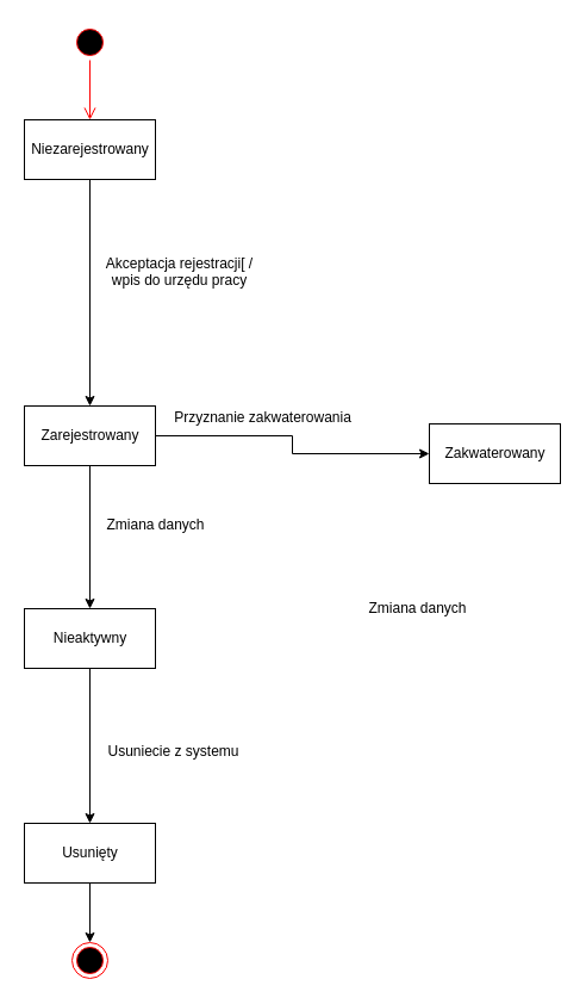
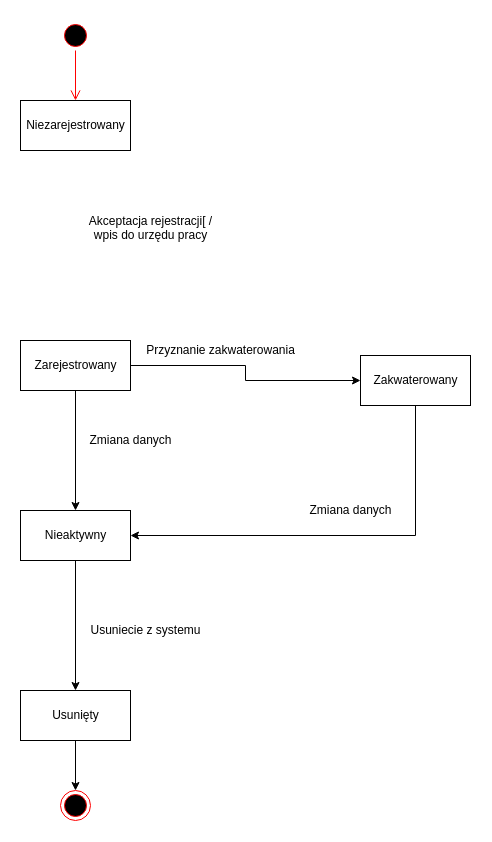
  <mxCell id="0" />
  <mxCell id="1" parent="0" />
  <mxCell id="2" value="" style="ellipse;html=1;shape=startState;fillColor=#000000;strokeColor=#ff0000;" vertex="1" parent="1"><mxGeometry x="60" y="20" width="30" height="30" as="geometry" /></mxCell>
  <mxCell id="3" value="" style="edgeStyle=orthogonalEdgeStyle;html=1;verticalAlign=bottom;endArrow=open;endSize=8;strokeColor=#ff0000;rounded=0;entryX=0.5;entryY=0;entryDx=0;entryDy=0;" edge="1" source="2" parent="1" target="5"><mxGeometry relative="1" as="geometry"><mxPoint x="75" y="90" as="targetPoint" /></mxGeometry></mxCell>
- <mxCell id="4" style="edgeStyle=orthogonalEdgeStyle;rounded=0;orthogonalLoop=1;jettySize=auto;html=1;exitX=0.5;exitY=1;exitDx=0;exitDy=0;" edge="1" parent="1" source="5" target="8"><mxGeometry relative="1" as="geometry" /></mxCell>
  <mxCell id="5" value="Niezarejestrowany" style="html=1;" vertex="1" parent="1"><mxGeometry x="20" y="100" width="110" height="50" as="geometry" /></mxCell>
  <mxCell id="6" style="edgeStyle=orthogonalEdgeStyle;rounded=0;orthogonalLoop=1;jettySize=auto;html=1;exitX=1;exitY=0.5;exitDx=0;exitDy=0;" edge="1" parent="1" source="8" target="10"><mxGeometry relative="1" as="geometry" /></mxCell>
  <mxCell id="7" style="edgeStyle=orthogonalEdgeStyle;rounded=0;orthogonalLoop=1;jettySize=auto;html=1;exitX=0.5;exitY=1;exitDx=0;exitDy=0;" edge="1" parent="1" source="8" target="12"><mxGeometry relative="1" as="geometry" /></mxCell>
  <mxCell id="8" value="Zarejestrowany" style="html=1;" vertex="1" parent="1"><mxGeometry x="20" y="340" width="110" height="50" as="geometry" /></mxCell>
+ <mxCell id="9" style="edgeStyle=orthogonalEdgeStyle;rounded=0;orthogonalLoop=1;jettySize=auto;html=1;exitX=0.5;exitY=1;exitDx=0;exitDy=0;entryX=1;entryY=0.5;entryDx=0;entryDy=0;" edge="1" parent="1" source="10" target="12"><mxGeometry relative="1" as="geometry" /></mxCell>
  <mxCell id="10" value="Zakwaterowany" style="html=1;" vertex="1" parent="1"><mxGeometry x="360" y="355" width="110" height="50" as="geometry" /></mxCell>
  <mxCell id="11" style="edgeStyle=orthogonalEdgeStyle;rounded=0;orthogonalLoop=1;jettySize=auto;html=1;exitX=0.5;exitY=1;exitDx=0;exitDy=0;" edge="1" parent="1" source="12" target="16"><mxGeometry relative="1" as="geometry" /></mxCell>
  <mxCell id="12" value="Nieaktywny" style="html=1;" vertex="1" parent="1"><mxGeometry x="20" y="510" width="110" height="50" as="geometry" /></mxCell>
  <mxCell id="13" value="&lt;div&gt;Akceptacja rejestracji[ /&lt;/div&gt;&lt;div&gt;wpis do urzędu pracy&lt;/div&gt;&lt;div&gt;&lt;br&gt;&lt;/div&gt;" style="text;html=1;align=center;verticalAlign=middle;resizable=0;points=[];autosize=1;strokeColor=none;fillColor=none;" vertex="1" parent="1"><mxGeometry x="80" y="210" width="140" height="50" as="geometry" /></mxCell>
  <mxCell id="14" value="Przyznanie zakwaterowania" style="text;html=1;align=center;verticalAlign=middle;resizable=0;points=[];autosize=1;strokeColor=none;fillColor=none;" vertex="1" parent="1"><mxGeometry x="140" y="340" width="160" height="20" as="geometry" /></mxCell>
  <mxCell id="15" style="edgeStyle=orthogonalEdgeStyle;rounded=0;orthogonalLoop=1;jettySize=auto;html=1;exitX=0.5;exitY=1;exitDx=0;exitDy=0;" edge="1" parent="1" source="16" target="17"><mxGeometry relative="1" as="geometry" /></mxCell>
  <mxCell id="16" value="Usunięty" style="html=1;" vertex="1" parent="1"><mxGeometry x="20" y="690" width="110" height="50" as="geometry" /></mxCell>
  <mxCell id="17" value="" style="ellipse;html=1;shape=endState;fillColor=#000000;strokeColor=#ff0000;" vertex="1" parent="1"><mxGeometry x="60" y="790" width="30" height="30" as="geometry" /></mxCell>
  <mxCell id="18" value="Usuniecie z systemu" style="text;html=1;align=center;verticalAlign=middle;resizable=0;points=[];autosize=1;strokeColor=none;fillColor=none;" vertex="1" parent="1"><mxGeometry x="80" y="620" width="130" height="20" as="geometry" /></mxCell>
  <mxCell id="19" value="Zmiana danych" style="text;html=1;align=center;verticalAlign=middle;resizable=0;points=[];autosize=1;strokeColor=none;fillColor=none;" vertex="1" parent="1"><mxGeometry x="80" y="430" width="100" height="20" as="geometry" /></mxCell>
  <mxCell id="20" value="Zmiana danych" style="text;html=1;align=center;verticalAlign=middle;resizable=0;points=[];autosize=1;strokeColor=none;fillColor=none;" vertex="1" parent="1"><mxGeometry x="300" y="500" width="100" height="20" as="geometry" /></mxCell>
